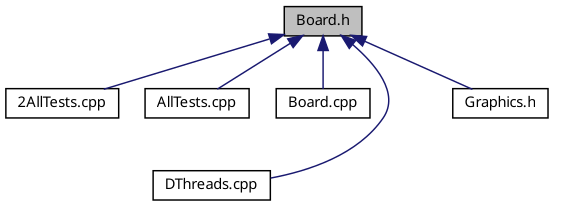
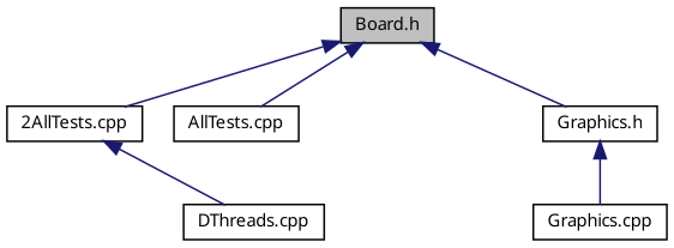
  digraph {
    fontname="Noto Sans"
    node [color=black fillcolor=white fontname="Noto Sans" fontsize=10 shape=record style=filled]
    edge [color=midnightblue dir=back fontname="Noto Sans" fontsize=10 labelfontname=Helvetica labelfontsize=10 style=solid]
    n1 [fillcolor=grey75 fontcolor=black height=0.2 label="Board.h" width=0.4]
    n2 [height=0.2 label="2AllTests.cpp" width=0.4]
    n3 [height=0.2 label="AllTests.cpp" width=0.4]
-   n4 [height=0.2 label="Board.cpp" width=0.4]
    n5 [height=0.2 label="DThreads.cpp" width=0.4]
    n6 [height=0.2 label="Graphics.h" width=0.4]
+   n7 [height=0.2 label="Graphics.cpp" width=0.4]
    n1 -> n2
    n1 -> n3
-   n1 -> n4
-   n1 -> n5
+   n2 -> n5
    n1 -> n6
+   n6 -> n7
  }
